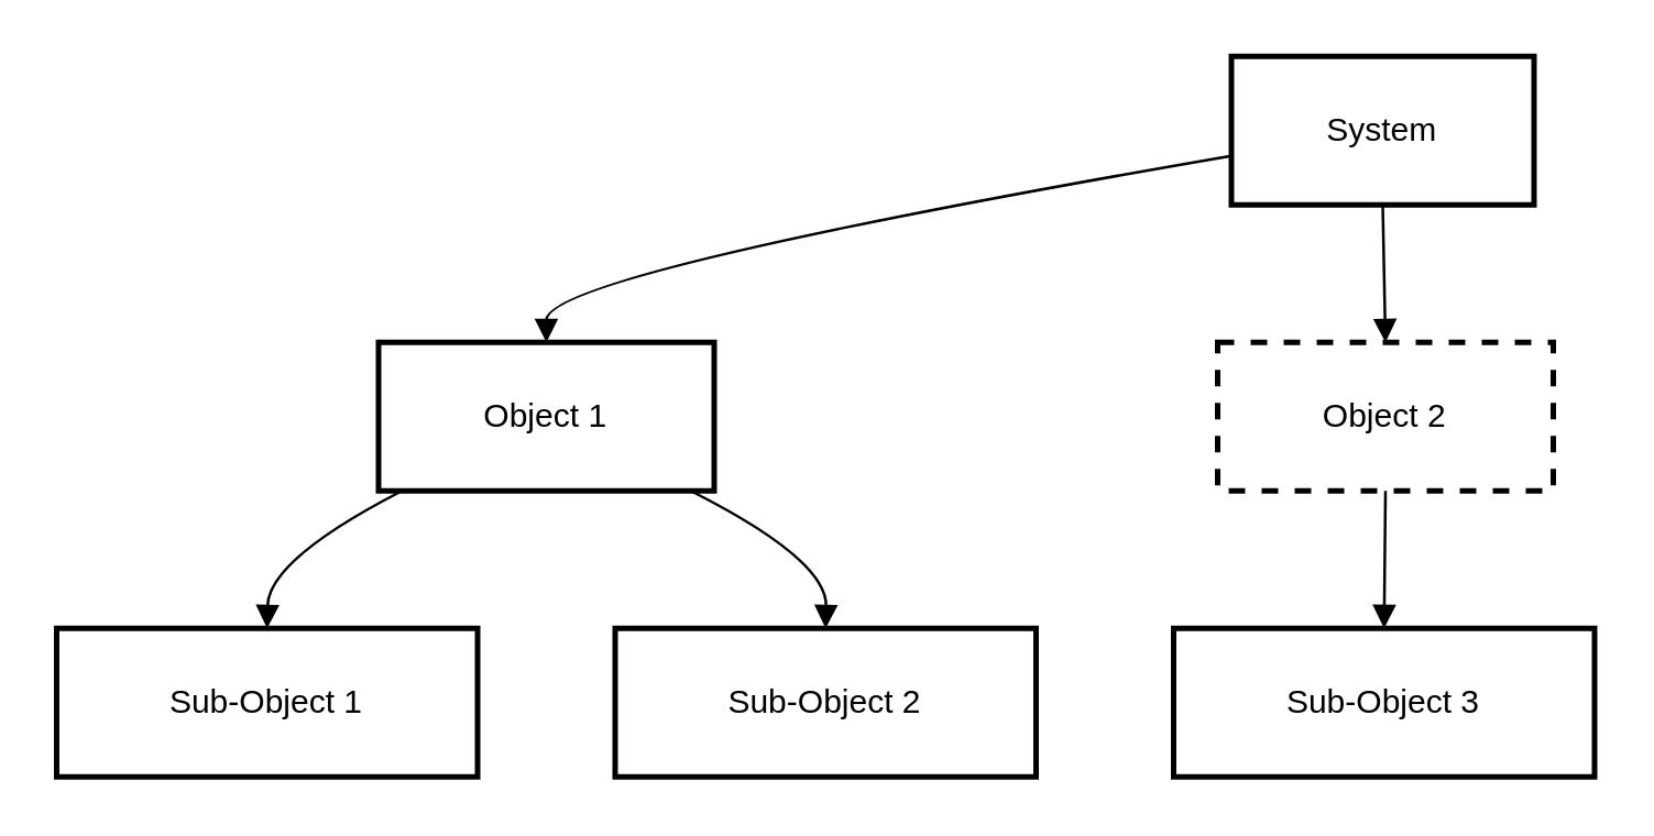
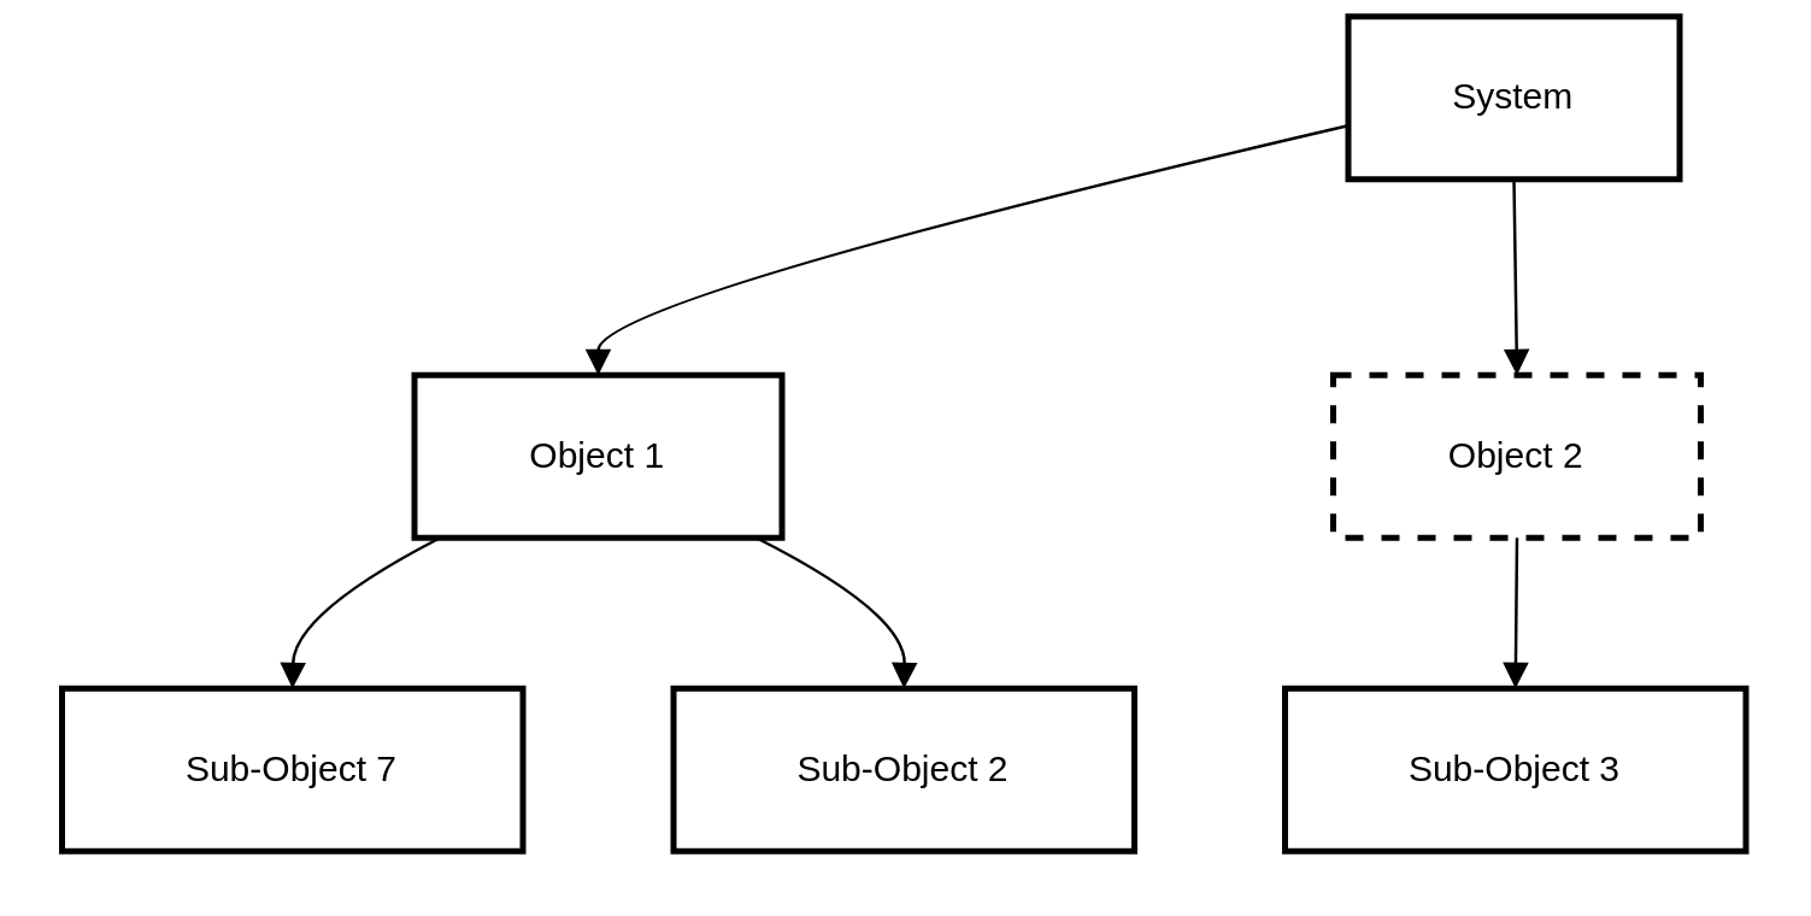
  <mxCell id="0" />
  <mxCell id="1" parent="0" />
- <mxCell id="2" value="System" style="whiteSpace=wrap;strokeWidth=2;" vertex="1" parent="1"><mxGeometry x="447" y="20" width="110" height="54" as="geometry" /></mxCell>
+ <mxCell id="2" value="System" style="whiteSpace=wrap;strokeWidth=2;" vertex="1" parent="1"><mxGeometry x="447" y="5" width="110" height="54" as="geometry" /></mxCell>
  <mxCell id="3" value="Object 1" style="whiteSpace=wrap;strokeWidth=2;" vertex="1" parent="1"><mxGeometry x="137" y="124" width="122" height="54" as="geometry" /></mxCell>
  <mxCell id="4" value="Object 2" style="whiteSpace=wrap;strokeWidth=2;dashed=1;" vertex="1" parent="1"><mxGeometry x="442" y="124" width="122" height="54" as="geometry" /></mxCell>
- <mxCell id="5" value="Sub-Object 1" style="whiteSpace=wrap;strokeWidth=2;" vertex="1" parent="1"><mxGeometry x="20" y="228" width="153" height="54" as="geometry" /></mxCell>
+ <mxCell id="5" value="Sub-Object 7" style="whiteSpace=wrap;strokeWidth=2;" vertex="1" parent="1"><mxGeometry x="20" y="228" width="153" height="54" as="geometry" /></mxCell>
  <mxCell id="6" value="Sub-Object 2" style="whiteSpace=wrap;strokeWidth=2;" vertex="1" parent="1"><mxGeometry x="223" y="228" width="153" height="54" as="geometry" /></mxCell>
  <mxCell id="7" value="Sub-Object 3" style="whiteSpace=wrap;strokeWidth=2;" vertex="1" parent="1"><mxGeometry x="426" y="228" width="153" height="54" as="geometry" /></mxCell>
  <mxCell id="8" value="" style="curved=1;startArrow=none;endArrow=block;exitX=0;exitY=0.67;entryX=0.5;entryY=0;" edge="1" parent="1" source="2" target="3"><mxGeometry relative="1" as="geometry"><Array as="points"><mxPoint x="198" y="99" /></Array></mxGeometry></mxCell>
  <mxCell id="9" value="" style="curved=1;startArrow=none;endArrow=block;exitX=0.5;exitY=1;entryX=0.5;entryY=0;" edge="1" parent="1" source="2" target="4"><mxGeometry relative="1" as="geometry"><Array as="points" /></mxGeometry></mxCell>
  <mxCell id="10" value="" style="curved=1;startArrow=none;endArrow=block;exitX=0.07;exitY=1;entryX=0.5;entryY=0;" edge="1" parent="1" source="3" target="5"><mxGeometry relative="1" as="geometry"><Array as="points"><mxPoint x="97" y="203" /></Array></mxGeometry></mxCell>
  <mxCell id="11" value="" style="curved=1;startArrow=none;endArrow=block;exitX=0.93;exitY=1;entryX=0.5;entryY=0;" edge="1" parent="1" source="3" target="6"><mxGeometry relative="1" as="geometry"><Array as="points"><mxPoint x="300" y="203" /></Array></mxGeometry></mxCell>
  <mxCell id="12" value="" style="curved=1;startArrow=none;endArrow=block;exitX=0.5;exitY=1;entryX=0.5;entryY=0;" edge="1" parent="1" source="4" target="7"><mxGeometry relative="1" as="geometry"><Array as="points" /></mxGeometry></mxCell>
